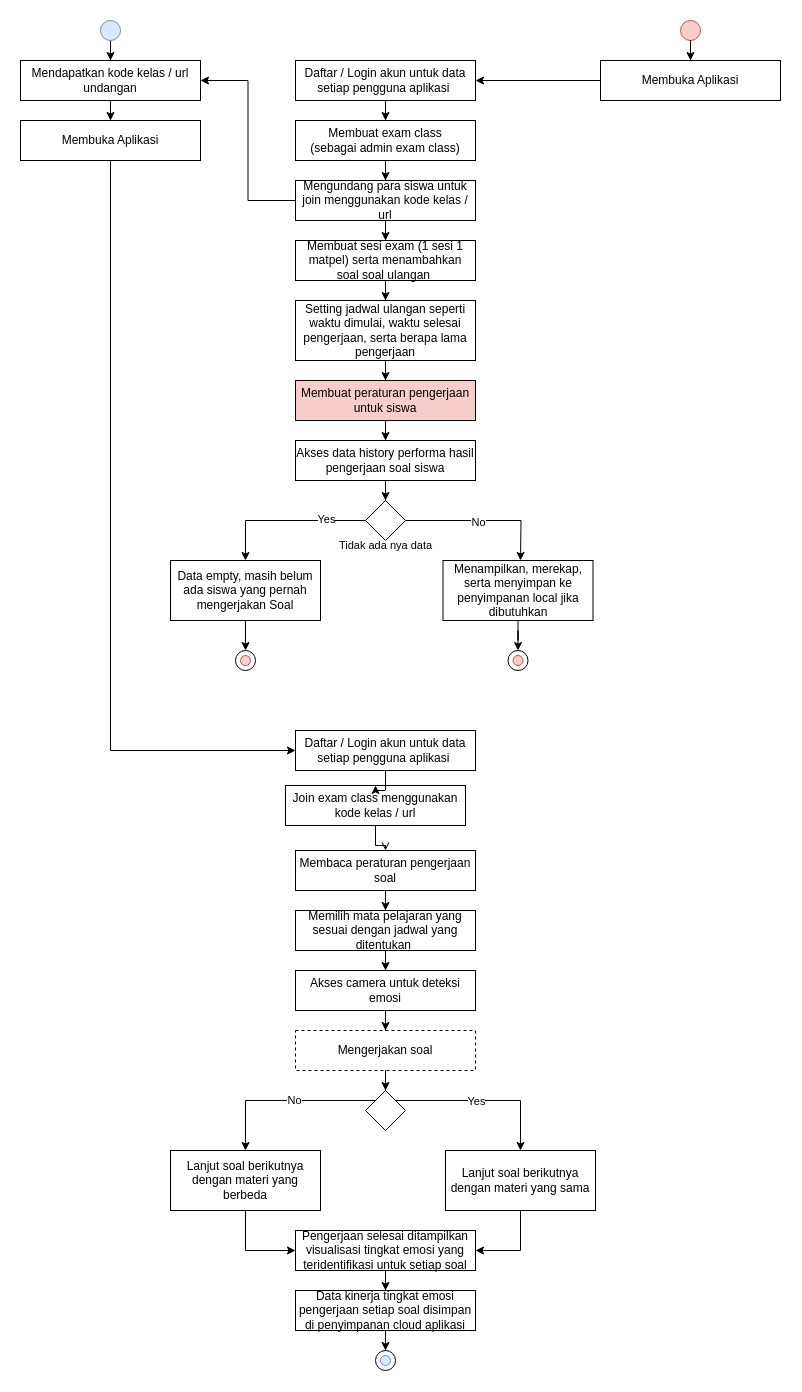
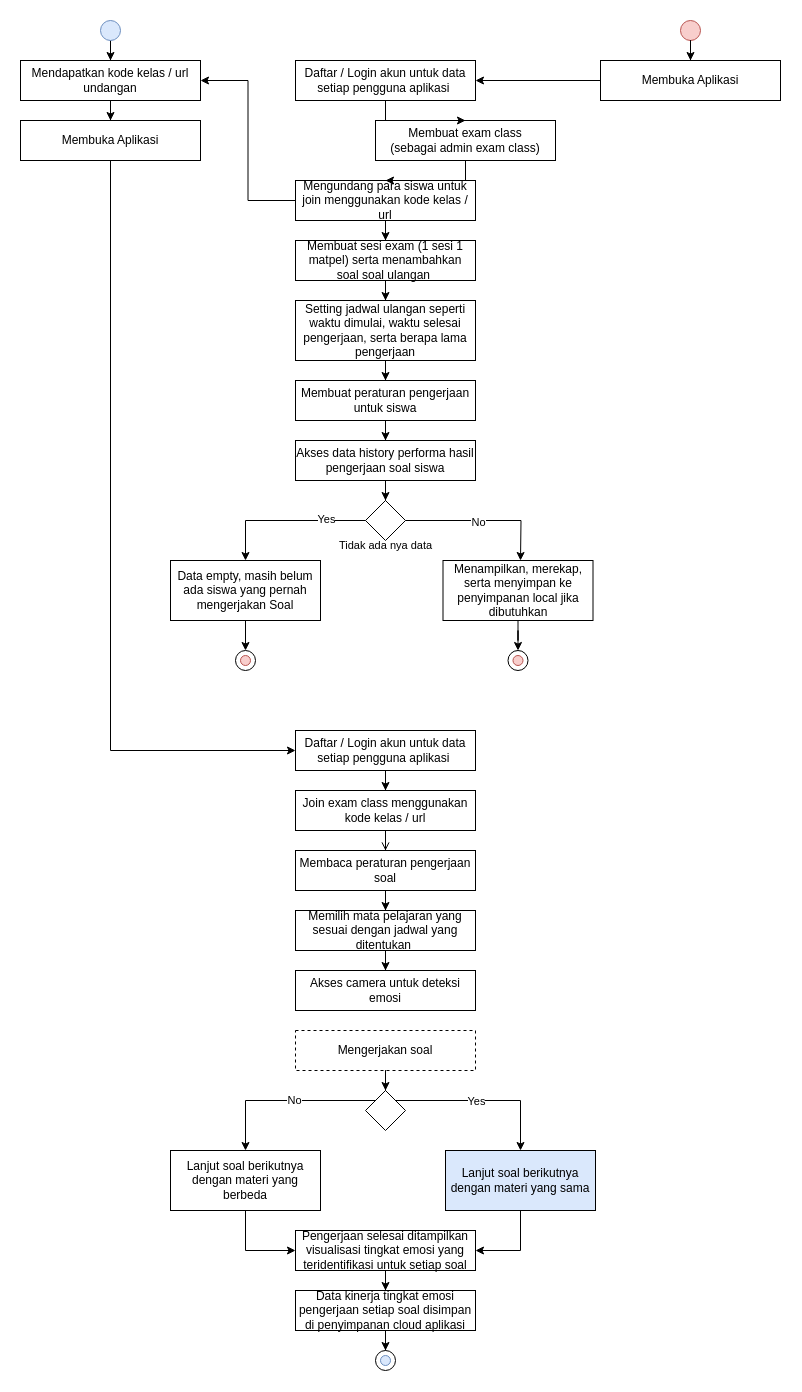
  <mxCell id="0" />
  <mxCell id="1" parent="0" />
  <mxCell id="2" style="edgeStyle=orthogonalEdgeStyle;rounded=0;orthogonalLoop=1;jettySize=auto;html=1;entryX=0;entryY=0.5;entryDx=0;entryDy=0;exitX=0.5;exitY=1;exitDx=0;exitDy=0;" parent="1" source="6" target="33" edge="1"><mxGeometry relative="1" as="geometry"><Array as="points"><mxPoint x="110" y="750" /></Array><mxPoint x="130" y="-550" as="sourcePoint" /></mxGeometry></mxCell>
  <mxCell id="3" style="edgeStyle=orthogonalEdgeStyle;rounded=0;orthogonalLoop=1;jettySize=auto;html=1;entryX=0.5;entryY=0;entryDx=0;entryDy=0;" parent="1" source="47" target="51" edge="1"><mxGeometry relative="1" as="geometry" /></mxCell>
  <mxCell id="4" value="Mendapatkan kode kelas / url undangan" style="rounded=0;whiteSpace=wrap;html=1;" parent="1" vertex="1"><mxGeometry x="20" y="60" width="180" height="40" as="geometry" /></mxCell>
  <mxCell id="5" style="edgeStyle=orthogonalEdgeStyle;rounded=0;orthogonalLoop=1;jettySize=auto;html=1;entryX=0.5;entryY=0;entryDx=0;entryDy=0;" parent="1" source="7" target="4" edge="1"><mxGeometry relative="1" as="geometry" /></mxCell>
  <mxCell id="6" value="Membuka Aplikasi" style="rounded=0;whiteSpace=wrap;html=1;" parent="1" vertex="1"><mxGeometry x="20" y="120" width="180" height="40" as="geometry" /></mxCell>
  <mxCell id="7" value="" style="ellipse;whiteSpace=wrap;html=1;aspect=fixed;fillColor=#dae8fc;strokeColor=#6c8ebf;" parent="1" vertex="1"><mxGeometry x="100" y="20" width="20" height="20" as="geometry" /></mxCell>
  <mxCell id="8" style="edgeStyle=orthogonalEdgeStyle;rounded=0;orthogonalLoop=1;jettySize=auto;html=1;entryX=0.5;entryY=0;entryDx=0;entryDy=0;" parent="1" source="4" target="6" edge="1"><mxGeometry relative="1" as="geometry" /></mxCell>
  <mxCell id="9" style="edgeStyle=orthogonalEdgeStyle;rounded=0;orthogonalLoop=1;jettySize=auto;html=1;entryX=1;entryY=0.5;entryDx=0;entryDy=0;" edge="1" parent="1" source="10" target="13"><mxGeometry relative="1" as="geometry" /></mxCell>
  <mxCell id="10" value="Membuka Aplikasi" style="rounded=0;whiteSpace=wrap;html=1;" parent="1" vertex="1"><mxGeometry x="600" y="60" width="180" height="40" as="geometry" /></mxCell>
  <mxCell id="11" value="" style="ellipse;whiteSpace=wrap;html=1;aspect=fixed;fillColor=#f8cecc;strokeColor=#b85450;" parent="1" vertex="1"><mxGeometry x="680" y="20" width="20" height="20" as="geometry" /></mxCell>
  <mxCell id="12" value="" style="edgeStyle=orthogonalEdgeStyle;rounded=0;orthogonalLoop=1;jettySize=auto;html=1;entryX=0.5;entryY=0;entryDx=0;entryDy=0;" parent="1" source="11" target="10" edge="1"><mxGeometry relative="1" as="geometry"><mxPoint x="770" y="-720" as="targetPoint" /></mxGeometry></mxCell>
  <mxCell id="13" value="Daftar / Login akun untuk data setiap pengguna aplikasi&amp;nbsp;" style="rounded=0;whiteSpace=wrap;html=1;" parent="1" vertex="1"><mxGeometry x="295" y="60" width="180" height="40" as="geometry" /></mxCell>
- <mxCell id="14" value="Membuat exam class&lt;div&gt;(sebagai admin exam class)&lt;/div&gt;" style="rounded=0;whiteSpace=wrap;html=1;" parent="1" vertex="1"><mxGeometry x="295" y="120" width="180" height="40" as="geometry" /></mxCell>
+ <mxCell id="14" value="Membuat exam class&lt;div&gt;(sebagai admin exam class)&lt;/div&gt;" style="rounded=0;whiteSpace=wrap;html=1;" parent="1" vertex="1"><mxGeometry x="375" y="120" width="180" height="40" as="geometry" /></mxCell>
  <mxCell id="15" style="edgeStyle=orthogonalEdgeStyle;rounded=0;orthogonalLoop=1;jettySize=auto;html=1;entryX=1;entryY=0.5;entryDx=0;entryDy=0;" edge="1" parent="1" source="16" target="4"><mxGeometry relative="1" as="geometry" /></mxCell>
  <mxCell id="16" value="Mengundang para siswa untuk join menggunakan kode kelas / url" style="rounded=0;whiteSpace=wrap;html=1;" parent="1" vertex="1"><mxGeometry x="295" y="180" width="180" height="40" as="geometry" /></mxCell>
  <mxCell id="17" value="Membuat sesi exam (1 sesi 1 matpel) serta menambahkan soal soal ulangan&amp;nbsp;" style="rounded=0;whiteSpace=wrap;html=1;" parent="1" vertex="1"><mxGeometry x="295" y="240" width="180" height="40" as="geometry" /></mxCell>
  <mxCell id="18" value="&lt;font style=&quot;font-size: 12px;&quot;&gt;Setting jadwal ulangan seperti waktu dimulai, waktu selesai pengerjaan, serta berapa lama pengerjaan&lt;/font&gt;" style="rounded=0;whiteSpace=wrap;html=1;" parent="1" vertex="1"><mxGeometry x="295" y="300" width="180" height="60" as="geometry" /></mxCell>
- <mxCell id="19" value="&lt;font style=&quot;font-size: 12px;&quot;&gt;Membuat peraturan pengerjaan untuk siswa&lt;/font&gt;" style="rounded=0;whiteSpace=wrap;html=1;fillColor=#f8cecc;" parent="1" vertex="1"><mxGeometry x="295" y="380" width="180" height="40" as="geometry" /></mxCell>
+ <mxCell id="19" value="&lt;font style=&quot;font-size: 12px;&quot;&gt;Membuat peraturan pengerjaan untuk siswa&lt;/font&gt;" style="rounded=0;whiteSpace=wrap;html=1;" parent="1" vertex="1"><mxGeometry x="295" y="380" width="180" height="40" as="geometry" /></mxCell>
  <mxCell id="20" value="Akses data history performa hasil pengerjaan soal siswa" style="rounded=0;whiteSpace=wrap;html=1;" parent="1" vertex="1"><mxGeometry x="295" y="440" width="180" height="40" as="geometry" /></mxCell>
  <mxCell id="21" value="" style="rhombus;whiteSpace=wrap;html=1;" parent="1" vertex="1"><mxGeometry x="365" y="500" width="40" height="40" as="geometry" /></mxCell>
  <mxCell id="22" value="&lt;div style=&quot;font-size: 11px;&quot;&gt;Tidak ada nya data&lt;/div&gt;" style="text;html=1;align=center;verticalAlign=middle;whiteSpace=wrap;rounded=0;" parent="1" vertex="1"><mxGeometry x="332.5" y="530" width="105" height="30" as="geometry" /></mxCell>
  <mxCell id="23" style="edgeStyle=orthogonalEdgeStyle;rounded=0;orthogonalLoop=1;jettySize=auto;html=1;entryX=0.5;entryY=0;entryDx=0;entryDy=0;" parent="1" source="21" edge="1"><mxGeometry relative="1" as="geometry"><mxPoint x="520" y="560" as="targetPoint" /></mxGeometry></mxCell>
  <mxCell id="24" value="No" style="edgeLabel;html=1;align=center;verticalAlign=middle;resizable=0;points=[];" parent="23" vertex="1" connectable="0"><mxGeometry x="-0.071" y="-1" relative="1" as="geometry"><mxPoint as="offset" /></mxGeometry></mxCell>
  <mxCell id="25" value="" style="edgeStyle=orthogonalEdgeStyle;rounded=0;orthogonalLoop=1;jettySize=auto;html=1;entryX=0.5;entryY=0;entryDx=0;entryDy=0;" parent="1" source="21" target="27" edge="1"><mxGeometry relative="1" as="geometry"><mxPoint x="462.5" y="860.381" as="targetPoint" /><mxPoint x="572.5" y="730" as="sourcePoint" /><Array as="points" /></mxGeometry></mxCell>
  <mxCell id="26" value="Yes" style="edgeLabel;html=1;align=center;verticalAlign=middle;resizable=0;points=[];" parent="25" vertex="1" connectable="0"><mxGeometry x="-0.5" y="-2" relative="1" as="geometry"><mxPoint as="offset" /></mxGeometry></mxCell>
  <mxCell id="27" value="Data empty, masih belum ada siswa yang pernah mengerjakan Soal" style="rounded=0;whiteSpace=wrap;html=1;" parent="1" vertex="1"><mxGeometry x="170" y="560" width="150" height="60" as="geometry" /></mxCell>
  <mxCell id="28" value="Menampilkan, merekap, serta menyimpan ke penyimpanan local jika dibutuhkan" style="rounded=0;whiteSpace=wrap;html=1;" parent="1" vertex="1"><mxGeometry x="442.5" y="560" width="150" height="60" as="geometry" /></mxCell>
  <mxCell id="29" value="" style="ellipse;whiteSpace=wrap;html=1;aspect=fixed;strokeColor=default;fillColor=#000000;" parent="1" vertex="1"><mxGeometry x="237.5" y="655" width="10" height="10" as="geometry" /></mxCell>
  <mxCell id="30" value="" style="ellipse;whiteSpace=wrap;html=1;aspect=fixed;" parent="1" vertex="1"><mxGeometry x="235" y="650" width="20" height="20" as="geometry" /></mxCell>
  <mxCell id="31" value="" style="ellipse;whiteSpace=wrap;html=1;aspect=fixed;" parent="1" vertex="1"><mxGeometry x="507.5" y="650" width="20" height="20" as="geometry" /></mxCell>
  <mxCell id="32" value="" style="ellipse;whiteSpace=wrap;html=1;aspect=fixed;strokeColor=#b85450;fillColor=#f8cecc;" parent="1" vertex="1"><mxGeometry x="512.5" y="655" width="10" height="10" as="geometry" /></mxCell>
  <mxCell id="33" value="Daftar / Login akun untuk data setiap pengguna aplikasi&amp;nbsp;" style="rounded=0;whiteSpace=wrap;html=1;" parent="1" vertex="1"><mxGeometry x="295" y="730" width="180" height="40" as="geometry" /></mxCell>
- <mxCell id="34" value="Join exam class menggunakan kode kelas / url" style="rounded=0;whiteSpace=wrap;html=1;" parent="1" vertex="1"><mxGeometry x="285" y="785" width="180" height="40" as="geometry" /></mxCell>
+ <mxCell id="34" value="Join exam class menggunakan kode kelas / url" style="rounded=0;whiteSpace=wrap;html=1;" parent="1" vertex="1"><mxGeometry x="295" y="790" width="180" height="40" as="geometry" /></mxCell>
  <mxCell id="35" value="Membaca peraturan pengerjaan soal" style="rounded=0;whiteSpace=wrap;html=1;" parent="1" vertex="1"><mxGeometry x="295" y="850" width="180" height="40" as="geometry" /></mxCell>
  <mxCell id="36" value="Memilih mata pelajaran yang sesuai dengan jadwal yang ditentukan&amp;nbsp;" style="rounded=0;whiteSpace=wrap;html=1;" parent="1" vertex="1"><mxGeometry x="295" y="910" width="180" height="40" as="geometry" /></mxCell>
  <mxCell id="37" value="Mengerjakan soal" style="rounded=0;whiteSpace=wrap;html=1;dashed=1;" parent="1" vertex="1"><mxGeometry x="295" y="1030" width="180" height="40" as="geometry" /></mxCell>
  <mxCell id="38" value="Akses camera untuk deteksi emosi" style="rounded=0;whiteSpace=wrap;html=1;" parent="1" vertex="1"><mxGeometry x="295" y="970" width="180" height="40" as="geometry" /></mxCell>
  <mxCell id="39" value="" style="rhombus;whiteSpace=wrap;html=1;" parent="1" vertex="1"><mxGeometry x="365" y="1090" width="40" height="40" as="geometry" /></mxCell>
  <mxCell id="40" style="edgeStyle=orthogonalEdgeStyle;rounded=0;orthogonalLoop=1;jettySize=auto;html=1;entryX=0.5;entryY=0;entryDx=0;entryDy=0;" parent="1" source="39" target="45" edge="1"><mxGeometry relative="1" as="geometry"><Array as="points"><mxPoint x="520" y="1100" /></Array></mxGeometry></mxCell>
  <mxCell id="41" value="Yes" style="edgeLabel;html=1;align=center;verticalAlign=middle;resizable=0;points=[];" parent="40" vertex="1" connectable="0"><mxGeometry x="-0.082" relative="1" as="geometry"><mxPoint as="offset" /></mxGeometry></mxCell>
  <mxCell id="42" style="edgeStyle=orthogonalEdgeStyle;rounded=0;orthogonalLoop=1;jettySize=auto;html=1;entryX=0.5;entryY=0;entryDx=0;entryDy=0;" parent="1" source="39" target="44" edge="1"><mxGeometry relative="1" as="geometry"><Array as="points"><mxPoint x="245" y="1100" /></Array></mxGeometry></mxCell>
  <mxCell id="43" value="No" style="edgeLabel;html=1;align=center;verticalAlign=middle;resizable=0;points=[];" parent="42" vertex="1" connectable="0"><mxGeometry x="-0.086" y="-1" relative="1" as="geometry"><mxPoint as="offset" /></mxGeometry></mxCell>
  <mxCell id="44" value="Lanjut soal berikutnya dengan materi yang berbeda" style="rounded=0;whiteSpace=wrap;html=1;" parent="1" vertex="1"><mxGeometry x="170" y="1150" width="150" height="60" as="geometry" /></mxCell>
- <mxCell id="45" value="Lanjut soal berikutnya dengan materi yang sama" style="rounded=0;whiteSpace=wrap;html=1;" parent="1" vertex="1"><mxGeometry x="445" y="1150" width="150" height="60" as="geometry" /></mxCell>
+ <mxCell id="45" value="Lanjut soal berikutnya dengan materi yang sama" style="rounded=0;whiteSpace=wrap;html=1;fillColor=#dae8fc;" parent="1" vertex="1"><mxGeometry x="445" y="1150" width="150" height="60" as="geometry" /></mxCell>
  <mxCell id="46" value="Pengerjaan selesai ditampilkan visualisasi tingkat emosi yang teridentifikasi untuk setiap soal" style="rounded=0;whiteSpace=wrap;html=1;" parent="1" vertex="1"><mxGeometry x="295" y="1230" width="180" height="40" as="geometry" /></mxCell>
  <mxCell id="47" value="Data kinerja tingkat emosi pengerjaan setiap soal disimpan di penyimpanan cloud aplikasi" style="rounded=0;whiteSpace=wrap;html=1;" parent="1" vertex="1"><mxGeometry x="295" y="1290" width="180" height="40" as="geometry" /></mxCell>
  <mxCell id="48" style="edgeStyle=orthogonalEdgeStyle;rounded=0;orthogonalLoop=1;jettySize=auto;html=1;" parent="1" source="13" target="14" edge="1"><mxGeometry relative="1" as="geometry" /></mxCell>
  <mxCell id="49" value="" style="ellipse;whiteSpace=wrap;html=1;aspect=fixed;strokeColor=default;fillColor=#000000;" parent="1" vertex="1"><mxGeometry x="380" y="1355" width="10" height="10" as="geometry" /></mxCell>
  <mxCell id="50" style="edgeStyle=orthogonalEdgeStyle;rounded=0;orthogonalLoop=1;jettySize=auto;html=1;entryX=0.5;entryY=0;entryDx=0;entryDy=0;" parent="1" source="14" target="16" edge="1"><mxGeometry relative="1" as="geometry"><mxPoint x="370" y="-600" as="targetPoint" /></mxGeometry></mxCell>
  <mxCell id="51" value="" style="ellipse;whiteSpace=wrap;html=1;aspect=fixed;" parent="1" vertex="1"><mxGeometry x="375" y="1350" width="20" height="20" as="geometry" /></mxCell>
  <mxCell id="52" style="edgeStyle=orthogonalEdgeStyle;rounded=0;orthogonalLoop=1;jettySize=auto;html=1;entryX=0.5;entryY=0;entryDx=0;entryDy=0;" parent="1" source="16" target="17" edge="1"><mxGeometry relative="1" as="geometry" /></mxCell>
  <mxCell id="53" style="edgeStyle=orthogonalEdgeStyle;rounded=0;orthogonalLoop=1;jettySize=auto;html=1;entryX=0.5;entryY=0;entryDx=0;entryDy=0;" parent="1" source="17" target="18" edge="1"><mxGeometry relative="1" as="geometry" /></mxCell>
  <mxCell id="54" style="edgeStyle=orthogonalEdgeStyle;rounded=0;orthogonalLoop=1;jettySize=auto;html=1;entryX=0.5;entryY=0;entryDx=0;entryDy=0;" parent="1" source="18" target="19" edge="1"><mxGeometry relative="1" as="geometry" /></mxCell>
  <mxCell id="55" style="edgeStyle=orthogonalEdgeStyle;rounded=0;orthogonalLoop=1;jettySize=auto;html=1;entryX=0.5;entryY=0;entryDx=0;entryDy=0;" parent="1" source="19" target="20" edge="1"><mxGeometry relative="1" as="geometry" /></mxCell>
  <mxCell id="56" value="" style="edgeStyle=orthogonalEdgeStyle;rounded=0;orthogonalLoop=1;jettySize=auto;html=1;entryX=0.5;entryY=0;entryDx=0;entryDy=0;" parent="1" source="20" target="21" edge="1"><mxGeometry relative="1" as="geometry"><mxPoint x="610" y="-90" as="sourcePoint" /><mxPoint x="370" y="-280" as="targetPoint" /></mxGeometry></mxCell>
  <mxCell id="57" style="edgeStyle=orthogonalEdgeStyle;rounded=0;orthogonalLoop=1;jettySize=auto;html=1;entryX=0.5;entryY=0;entryDx=0;entryDy=0;" parent="1" source="27" target="30" edge="1"><mxGeometry relative="1" as="geometry"><mxPoint x="230" y="-120" as="targetPoint" /></mxGeometry></mxCell>
  <mxCell id="58" style="edgeStyle=orthogonalEdgeStyle;rounded=0;orthogonalLoop=1;jettySize=auto;html=1;entryX=0.5;entryY=0;entryDx=0;entryDy=0;" parent="1" source="28" target="31" edge="1"><mxGeometry relative="1" as="geometry"><mxPoint x="505" y="-120" as="targetPoint" /></mxGeometry></mxCell>
  <mxCell id="59" style="edgeStyle=orthogonalEdgeStyle;rounded=0;orthogonalLoop=1;jettySize=auto;html=1;entryX=0.5;entryY=0;entryDx=0;entryDy=0;" parent="1" source="33" target="34" edge="1"><mxGeometry relative="1" as="geometry" /></mxCell>
  <mxCell id="60" style="edgeStyle=orthogonalEdgeStyle;rounded=0;orthogonalLoop=1;jettySize=auto;html=1;entryX=0.5;entryY=0;entryDx=0;entryDy=0;endArrow=open;" parent="1" source="34" target="35" edge="1"><mxGeometry relative="1" as="geometry" /></mxCell>
  <mxCell id="61" style="edgeStyle=orthogonalEdgeStyle;rounded=0;orthogonalLoop=1;jettySize=auto;html=1;entryX=0.5;entryY=0;entryDx=0;entryDy=0;" parent="1" source="35" target="36" edge="1"><mxGeometry relative="1" as="geometry" /></mxCell>
  <mxCell id="62" style="edgeStyle=orthogonalEdgeStyle;rounded=0;orthogonalLoop=1;jettySize=auto;html=1;" parent="1" source="36" target="38" edge="1"><mxGeometry relative="1" as="geometry" /></mxCell>
  <mxCell id="63" style="edgeStyle=orthogonalEdgeStyle;rounded=0;orthogonalLoop=1;jettySize=auto;html=1;entryX=0.5;entryY=0;entryDx=0;entryDy=0;" parent="1" source="37" target="39" edge="1"><mxGeometry relative="1" as="geometry" /></mxCell>
- <mxCell id="64" style="edgeStyle=orthogonalEdgeStyle;rounded=0;orthogonalLoop=1;jettySize=auto;html=1;" parent="1" source="38" target="37" edge="1"><mxGeometry relative="1" as="geometry" /></mxCell>
  <mxCell id="65" style="edgeStyle=orthogonalEdgeStyle;rounded=0;orthogonalLoop=1;jettySize=auto;html=1;entryX=0;entryY=0.5;entryDx=0;entryDy=0;" parent="1" source="44" target="46" edge="1"><mxGeometry relative="1" as="geometry" /></mxCell>
  <mxCell id="66" style="edgeStyle=orthogonalEdgeStyle;rounded=0;orthogonalLoop=1;jettySize=auto;html=1;entryX=1;entryY=0.5;entryDx=0;entryDy=0;" parent="1" source="45" target="46" edge="1"><mxGeometry relative="1" as="geometry" /></mxCell>
  <mxCell id="67" style="edgeStyle=orthogonalEdgeStyle;rounded=0;orthogonalLoop=1;jettySize=auto;html=1;entryX=0.5;entryY=0;entryDx=0;entryDy=0;" parent="1" source="46" target="47" edge="1"><mxGeometry relative="1" as="geometry" /></mxCell>
  <mxCell id="68" value="" style="ellipse;whiteSpace=wrap;html=1;aspect=fixed;strokeColor=#b85450;fillColor=#f8cecc;" vertex="1" parent="1"><mxGeometry x="240" y="655" width="10" height="10" as="geometry" /></mxCell>
  <mxCell id="69" value="" style="ellipse;whiteSpace=wrap;html=1;aspect=fixed;strokeColor=#6c8ebf;fillColor=#dae8fc;" vertex="1" parent="1"><mxGeometry x="380" y="1355" width="10" height="10" as="geometry" /></mxCell>
